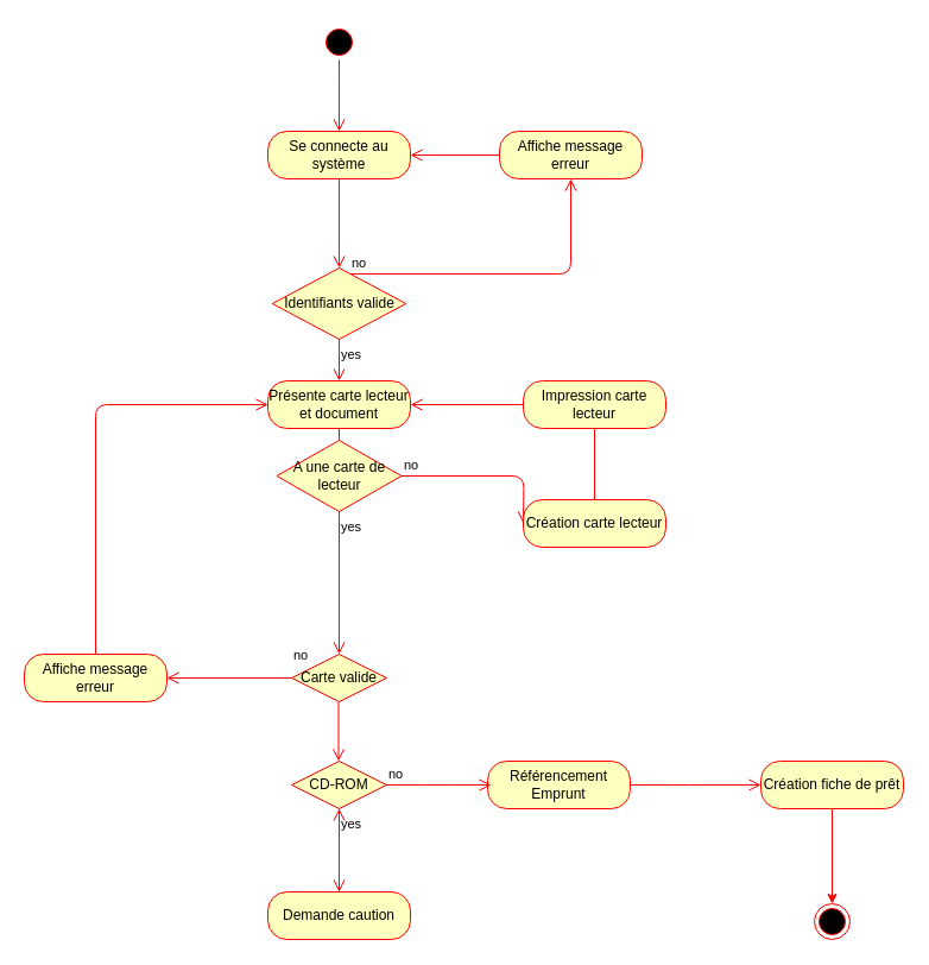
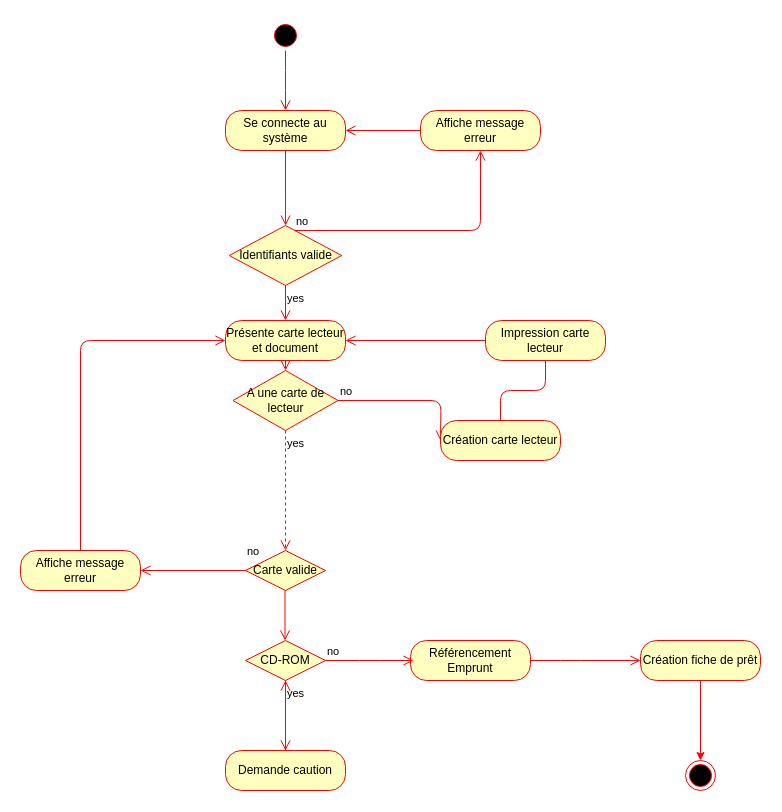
  <mxCell id="0" />
  <mxCell id="1" parent="0" />
  <mxCell id="2" value="" style="ellipse;html=1;shape=startState;fillColor=#000000;strokeColor=#ff0000;" parent="1" vertex="1"><mxGeometry x="270" y="20" width="30" height="30" as="geometry" /></mxCell>
  <mxCell id="3" value="" style="edgeStyle=orthogonalEdgeStyle;html=1;verticalAlign=bottom;endArrow=open;endSize=8;strokeColor=#ff0000;" parent="1" source="2" edge="1"><mxGeometry relative="1" as="geometry"><mxPoint x="285" y="110" as="targetPoint" /></mxGeometry></mxCell>
  <mxCell id="4" value="Se connecte au système" style="rounded=1;whiteSpace=wrap;html=1;arcSize=40;fontColor=#000000;fillColor=#ffffc0;strokeColor=#ff0000;" parent="1" vertex="1"><mxGeometry x="225" y="110" width="120" height="40" as="geometry" /></mxCell>
  <mxCell id="5" value="" style="edgeStyle=orthogonalEdgeStyle;html=1;verticalAlign=bottom;endArrow=open;endSize=8;strokeColor=#ff0000;" parent="1" source="4" target="6" edge="1"><mxGeometry relative="1" as="geometry"><mxPoint x="285" y="210" as="targetPoint" /></mxGeometry></mxCell>
  <mxCell id="6" value="Identifiants valide" style="rhombus;whiteSpace=wrap;html=1;fillColor=#ffffc0;strokeColor=#ff0000;" parent="1" vertex="1"><mxGeometry x="228.75" y="225" width="112.5" height="60" as="geometry" /></mxCell>
  <mxCell id="7" value="no" style="edgeStyle=orthogonalEdgeStyle;html=1;align=left;verticalAlign=bottom;endArrow=open;endSize=8;strokeColor=#ff0000;" parent="1" source="6" target="14" edge="1"><mxGeometry x="-1" relative="1" as="geometry"><mxPoint x="450" y="230" as="targetPoint" /><Array as="points"><mxPoint x="480" y="230" /></Array></mxGeometry></mxCell>
  <mxCell id="8" value="yes" style="edgeStyle=orthogonalEdgeStyle;html=1;align=left;verticalAlign=top;endArrow=open;endSize=8;strokeColor=#ff0000;" parent="1" source="6" edge="1"><mxGeometry x="-1" relative="1" as="geometry"><mxPoint x="285" y="320" as="targetPoint" /><Array as="points"><mxPoint x="285" y="320" /></Array></mxGeometry></mxCell>
  <mxCell id="9" value="Présente carte lecteur et document" style="rounded=1;whiteSpace=wrap;html=1;arcSize=40;fontColor=#000000;fillColor=#ffffc0;strokeColor=#ff0000;" parent="1" vertex="1"><mxGeometry x="225" y="320" width="120" height="40" as="geometry" /></mxCell>
- <mxCell id="10" value="" style="edgeStyle=orthogonalEdgeStyle;html=1;verticalAlign=bottom;endArrow=none;endSize=8;strokeColor=#ff0000;entryX=0.5;entryY=0;entryDx=0;entryDy=0;" parent="1" source="9" target="11" edge="1"><mxGeometry relative="1" as="geometry"><mxPoint x="285" y="420" as="targetPoint" /></mxGeometry></mxCell>
+ <mxCell id="10" value="" style="edgeStyle=orthogonalEdgeStyle;html=1;verticalAlign=bottom;endArrow=open;endSize=8;strokeColor=#ff0000;entryX=0.5;entryY=0;entryDx=0;entryDy=0;" parent="1" source="9" target="11" edge="1"><mxGeometry relative="1" as="geometry"><mxPoint x="285" y="420" as="targetPoint" /></mxGeometry></mxCell>
  <mxCell id="11" value="A une carte de lecteur" style="rhombus;whiteSpace=wrap;html=1;fillColor=#ffffc0;strokeColor=#ff0000;" parent="1" vertex="1"><mxGeometry x="232.5" y="370" width="105" height="60" as="geometry" /></mxCell>
  <mxCell id="12" value="no" style="edgeStyle=orthogonalEdgeStyle;html=1;align=left;verticalAlign=bottom;endArrow=open;endSize=8;strokeColor=#ff0000;" parent="1" source="11" edge="1"><mxGeometry x="-1" relative="1" as="geometry"><mxPoint x="440" y="440" as="targetPoint" /></mxGeometry></mxCell>
- <mxCell id="13" value="yes" style="edgeStyle=orthogonalEdgeStyle;html=1;align=left;verticalAlign=top;endArrow=open;endSize=8;strokeColor=#ff0000;entryX=0.5;entryY=0;entryDx=0;entryDy=0;" parent="1" source="11" target="20" edge="1"><mxGeometry x="-1" relative="1" as="geometry"><mxPoint x="285" y="530" as="targetPoint" /></mxGeometry></mxCell>
+ <mxCell id="13" value="yes" style="edgeStyle=orthogonalEdgeStyle;html=1;align=left;verticalAlign=top;endArrow=open;endSize=8;strokeColor=#ff0000;entryX=0.5;entryY=0;entryDx=0;entryDy=0;dashed=1;" parent="1" source="11" target="20" edge="1"><mxGeometry x="-1" relative="1" as="geometry"><mxPoint x="285" y="530" as="targetPoint" /></mxGeometry></mxCell>
  <mxCell id="14" value="Affiche message erreur" style="rounded=1;whiteSpace=wrap;html=1;arcSize=40;fontColor=#000000;fillColor=#ffffc0;strokeColor=#ff0000;" parent="1" vertex="1"><mxGeometry x="420" y="110" width="120" height="40" as="geometry" /></mxCell>
  <mxCell id="15" value="" style="edgeStyle=orthogonalEdgeStyle;html=1;verticalAlign=bottom;endArrow=open;endSize=8;strokeColor=#ff0000;entryX=1;entryY=0.5;entryDx=0;entryDy=0;" parent="1" source="14" target="4" edge="1"><mxGeometry relative="1" as="geometry"><mxPoint x="500" y="250" as="targetPoint" /></mxGeometry></mxCell>
  <mxCell id="16" value="Création carte lecteur" style="rounded=1;whiteSpace=wrap;html=1;arcSize=40;fontColor=#000000;fillColor=#ffffc0;strokeColor=#ff0000;" parent="1" vertex="1"><mxGeometry x="440" y="420" width="120" height="40" as="geometry" /></mxCell>
- <mxCell id="17" value="Impression carte lecteur" style="rounded=1;whiteSpace=wrap;html=1;arcSize=40;fontColor=#000000;fillColor=#ffffc0;strokeColor=#ff0000;" parent="1" vertex="1"><mxGeometry x="440" y="320" width="120" height="40" as="geometry" /></mxCell>
+ <mxCell id="17" value="Impression carte lecteur" style="rounded=1;whiteSpace=wrap;html=1;arcSize=40;fontColor=#000000;fillColor=#ffffc0;strokeColor=#ff0000;" parent="1" vertex="1"><mxGeometry x="485" y="320" width="120" height="40" as="geometry" /></mxCell>
  <mxCell id="18" value="" style="edgeStyle=orthogonalEdgeStyle;html=1;align=left;verticalAlign=bottom;endArrow=none;endSize=8;strokeColor=#ff0000;" parent="1" source="16" target="17" edge="1"><mxGeometry x="-1" relative="1" as="geometry"><mxPoint x="542.5" y="390" as="targetPoint" /><mxPoint x="440" y="390" as="sourcePoint" /></mxGeometry></mxCell>
  <mxCell id="19" value="" style="edgeStyle=orthogonalEdgeStyle;html=1;align=left;verticalAlign=bottom;endArrow=open;endSize=8;strokeColor=#ff0000;entryX=1;entryY=0.5;entryDx=0;entryDy=0;exitX=0;exitY=0.5;exitDx=0;exitDy=0;" parent="1" source="17" target="9" edge="1"><mxGeometry x="-1" y="-57" relative="1" as="geometry"><mxPoint x="450" y="450" as="targetPoint" /><mxPoint x="347.5" y="450" as="sourcePoint" /><mxPoint x="40" y="17" as="offset" /></mxGeometry></mxCell>
  <mxCell id="20" value="Carte valide" style="rhombus;whiteSpace=wrap;html=1;fillColor=#ffffc0;strokeColor=#ff0000;" parent="1" vertex="1"><mxGeometry x="245" y="550" width="80" height="40" as="geometry" /></mxCell>
  <mxCell id="21" value="no" style="edgeStyle=orthogonalEdgeStyle;html=1;align=left;verticalAlign=bottom;endArrow=open;endSize=8;strokeColor=#ff0000;exitX=0;exitY=0.5;exitDx=0;exitDy=0;entryX=1;entryY=0.5;entryDx=0;entryDy=0;" parent="1" source="20" target="22" edge="1"><mxGeometry x="-1" y="-10" relative="1" as="geometry"><mxPoint x="160" y="560" as="targetPoint" /><mxPoint x="325" y="570" as="sourcePoint" /><mxPoint as="offset" /></mxGeometry></mxCell>
  <mxCell id="22" value="Affiche message erreur" style="rounded=1;whiteSpace=wrap;html=1;arcSize=40;fontColor=#000000;fillColor=#ffffc0;strokeColor=#ff0000;" parent="1" vertex="1"><mxGeometry x="20" y="550" width="120" height="40" as="geometry" /></mxCell>
  <mxCell id="23" value="" style="edgeStyle=orthogonalEdgeStyle;html=1;align=left;verticalAlign=bottom;endArrow=open;endSize=8;strokeColor=#ff0000;exitX=0.5;exitY=0;exitDx=0;exitDy=0;entryX=0;entryY=0.5;entryDx=0;entryDy=0;" parent="1" source="22" target="9" edge="1"><mxGeometry x="-1" relative="1" as="geometry"><mxPoint x="119" y="390" as="targetPoint" /><mxPoint x="-19.75" y="470" as="sourcePoint" /><Array as="points"><mxPoint x="80" y="340" /></Array></mxGeometry></mxCell>
  <mxCell id="24" value="Référencement Emprunt" style="rounded=1;whiteSpace=wrap;html=1;arcSize=40;fontColor=#000000;fillColor=#ffffc0;strokeColor=#ff0000;" parent="1" vertex="1"><mxGeometry x="410" y="640" width="120" height="40" as="geometry" /></mxCell>
  <mxCell id="25" value="" style="edgeStyle=orthogonalEdgeStyle;html=1;verticalAlign=bottom;endArrow=open;endSize=8;strokeColor=#ff0000;entryX=0;entryY=0.5;entryDx=0;entryDy=0;" parent="1" source="24" target="27" edge="1"><mxGeometry relative="1" as="geometry"><mxPoint x="554" y="730" as="targetPoint" /><Array as="points"><mxPoint x="570" y="660" /><mxPoint x="570" y="660" /></Array></mxGeometry></mxCell>
  <mxCell id="26" value="" style="edgeStyle=orthogonalEdgeStyle;rounded=0;orthogonalLoop=1;jettySize=auto;html=1;strokeColor=#FF0000;entryX=0.5;entryY=0;entryDx=0;entryDy=0;" edge="1" parent="1" source="27" target="32"><mxGeometry relative="1" as="geometry"><mxPoint x="700" y="760" as="targetPoint" /></mxGeometry></mxCell>
  <mxCell id="27" value="Création fiche de prêt" style="rounded=1;whiteSpace=wrap;html=1;arcSize=40;fontColor=#000000;fillColor=#ffffc0;strokeColor=#ff0000;" parent="1" vertex="1"><mxGeometry x="640" y="640" width="120" height="40" as="geometry" /></mxCell>
  <mxCell id="28" value="CD-ROM" style="rhombus;whiteSpace=wrap;html=1;fillColor=#ffffc0;strokeColor=#ff0000;" parent="1" vertex="1"><mxGeometry x="245" y="640" width="80" height="40" as="geometry" /></mxCell>
  <mxCell id="29" value="no" style="edgeStyle=orthogonalEdgeStyle;html=1;align=left;verticalAlign=bottom;endArrow=open;endSize=8;strokeColor=#ff0000;" parent="1" source="28" edge="1"><mxGeometry x="-1" relative="1" as="geometry"><mxPoint x="413" y="660" as="targetPoint" /></mxGeometry></mxCell>
  <mxCell id="30" value="yes" style="edgeStyle=orthogonalEdgeStyle;html=1;align=left;verticalAlign=top;endArrow=open;endSize=8;strokeColor=#ff0000;" parent="1" source="28" edge="1"><mxGeometry x="-1" relative="1" as="geometry"><mxPoint x="285" y="750" as="targetPoint" /><Array as="points"><mxPoint x="285" y="740" /></Array></mxGeometry></mxCell>
  <mxCell id="31" value="" style="edgeStyle=orthogonalEdgeStyle;html=1;verticalAlign=bottom;endArrow=open;endSize=8;strokeColor=#ff0000;" parent="1" edge="1"><mxGeometry relative="1" as="geometry"><mxPoint x="284.5" y="640" as="targetPoint" /><mxPoint x="284.5" y="590" as="sourcePoint" /><Array as="points"><mxPoint x="284.5" y="630" /><mxPoint x="284.5" y="630" /></Array></mxGeometry></mxCell>
  <mxCell id="32" value="" style="ellipse;html=1;shape=endState;fillColor=#000000;strokeColor=#ff0000;" parent="1" vertex="1"><mxGeometry x="685" y="760" width="30" height="30" as="geometry" /></mxCell>
  <mxCell id="33" value="Demande caution" style="rounded=1;whiteSpace=wrap;html=1;arcSize=40;fontColor=#000000;fillColor=#ffffc0;strokeColor=#ff0000;" parent="1" vertex="1"><mxGeometry x="225" y="750" width="120" height="40" as="geometry" /></mxCell>
  <mxCell id="34" value="" style="edgeStyle=orthogonalEdgeStyle;html=1;verticalAlign=bottom;endArrow=open;endSize=8;strokeColor=#ff0000;" parent="1" source="33" target="28" edge="1"><mxGeometry relative="1" as="geometry"><mxPoint x="285" y="850" as="targetPoint" /></mxGeometry></mxCell>
